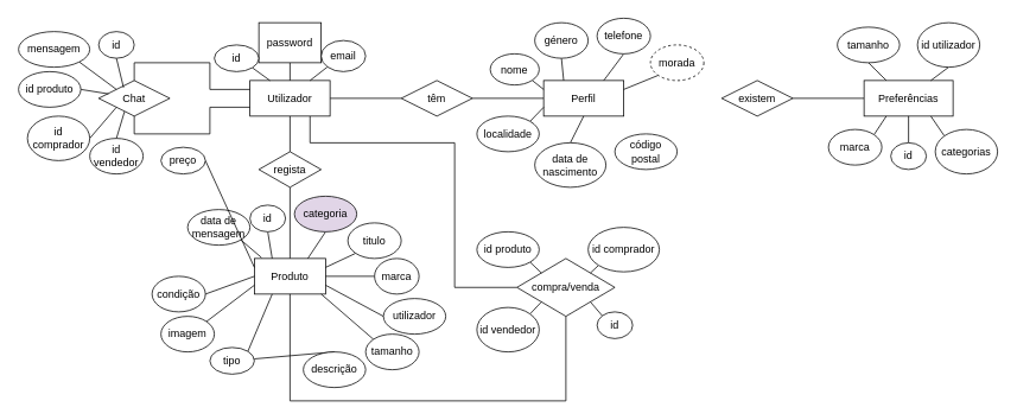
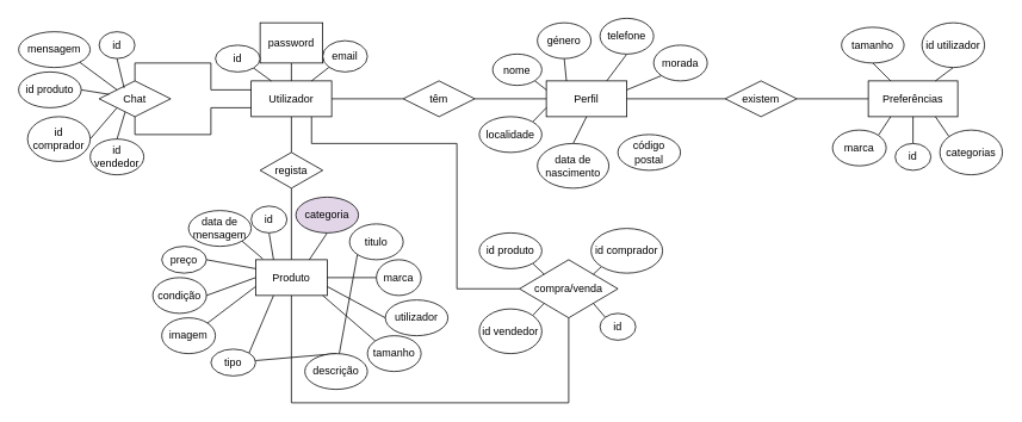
  <mxCell id="0" />
  <mxCell id="1" parent="0" />
  <mxCell id="2" style="edgeStyle=none;rounded=0;orthogonalLoop=1;jettySize=auto;html=1;exitX=1;exitY=0.5;exitDx=0;exitDy=0;entryX=0;entryY=0.5;entryDx=0;entryDy=0;endArrow=none;endFill=0;" edge="1" parent="1" source="5" target="11"><mxGeometry relative="1" as="geometry" /></mxCell>
  <mxCell id="3" style="edgeStyle=none;rounded=0;orthogonalLoop=1;jettySize=auto;html=1;exitX=0.5;exitY=1;exitDx=0;exitDy=0;entryX=0.5;entryY=0;entryDx=0;entryDy=0;endArrow=none;endFill=0;" edge="1" parent="1" source="5" target="43"><mxGeometry relative="1" as="geometry" /></mxCell>
  <mxCell id="4" style="edgeStyle=orthogonalEdgeStyle;rounded=0;orthogonalLoop=1;jettySize=auto;html=1;exitX=0.75;exitY=1;exitDx=0;exitDy=0;entryX=0;entryY=0.5;entryDx=0;entryDy=0;endArrow=none;endFill=0;" edge="1" parent="1" source="5" target="83"><mxGeometry relative="1" as="geometry"><Array as="points"><mxPoint x="348" y="160" /><mxPoint x="510" y="160" /><mxPoint x="510" y="323" /></Array></mxGeometry></mxCell>
  <mxCell id="5" value="Utilizador" style="rounded=0;whiteSpace=wrap;html=1;" vertex="1" parent="1"><mxGeometry x="280" y="90" width="90" height="40" as="geometry" /></mxCell>
  <mxCell id="6" style="edgeStyle=none;rounded=0;orthogonalLoop=1;jettySize=auto;html=1;exitX=0;exitY=1;exitDx=0;exitDy=0;entryX=0.75;entryY=0;entryDx=0;entryDy=0;endArrow=none;endFill=0;" edge="1" parent="1" source="7" target="5"><mxGeometry relative="1" as="geometry" /></mxCell>
  <mxCell id="7" value="email" style="ellipse;whiteSpace=wrap;html=1;" vertex="1" parent="1"><mxGeometry x="360" y="45" width="50" height="35" as="geometry" /></mxCell>
  <mxCell id="8" style="edgeStyle=none;rounded=0;orthogonalLoop=1;jettySize=auto;html=1;exitX=0.5;exitY=1;exitDx=0;exitDy=0;entryX=0.5;entryY=0;entryDx=0;entryDy=0;endArrow=none;endFill=0;" edge="1" parent="1" source="9" target="5"><mxGeometry relative="1" as="geometry" /></mxCell>
  <mxCell id="9" value="password" style="whiteSpace=wrap;html=1;rounded=0;" vertex="1" parent="1"><mxGeometry x="290" y="25" width="70" height="45" as="geometry" /></mxCell>
  <mxCell id="10" style="edgeStyle=none;rounded=0;orthogonalLoop=1;jettySize=auto;html=1;exitX=1;exitY=0.5;exitDx=0;exitDy=0;entryX=0;entryY=0.5;entryDx=0;entryDy=0;endArrow=none;endFill=0;" edge="1" parent="1" source="11" target="12"><mxGeometry relative="1" as="geometry" /></mxCell>
  <mxCell id="11" value="têm" style="rhombus;whiteSpace=wrap;html=1;" vertex="1" parent="1"><mxGeometry x="450" y="90" width="80" height="40" as="geometry" /></mxCell>
  <mxCell id="12" value="Perfil" style="rounded=0;whiteSpace=wrap;html=1;" vertex="1" parent="1"><mxGeometry x="610" y="90" width="90" height="40" as="geometry" /></mxCell>
  <mxCell id="13" style="edgeStyle=none;rounded=0;orthogonalLoop=1;jettySize=auto;html=1;exitX=1;exitY=1;exitDx=0;exitDy=0;entryX=0;entryY=0.25;entryDx=0;entryDy=0;endArrow=none;endFill=0;" edge="1" parent="1" source="14" target="12"><mxGeometry relative="1" as="geometry" /></mxCell>
  <mxCell id="14" value="nome" style="ellipse;whiteSpace=wrap;html=1;" vertex="1" parent="1"><mxGeometry x="550" y="60" width="55" height="35" as="geometry" /></mxCell>
  <mxCell id="15" style="edgeStyle=none;rounded=0;orthogonalLoop=1;jettySize=auto;html=1;exitX=0.5;exitY=0;exitDx=0;exitDy=0;entryX=0.5;entryY=1;entryDx=0;entryDy=0;endArrow=none;endFill=0;" edge="1" parent="1" source="16" target="12"><mxGeometry relative="1" as="geometry" /></mxCell>
  <mxCell id="16" value="data de nascimento" style="ellipse;whiteSpace=wrap;html=1;" vertex="1" parent="1"><mxGeometry x="600" y="160" width="80" height="50" as="geometry" /></mxCell>
  <mxCell id="17" style="edgeStyle=none;rounded=0;orthogonalLoop=1;jettySize=auto;html=1;exitX=0.5;exitY=1;exitDx=0;exitDy=0;entryX=0.25;entryY=0;entryDx=0;entryDy=0;endArrow=none;endFill=0;" edge="1" parent="1" source="18" target="12"><mxGeometry relative="1" as="geometry" /></mxCell>
  <mxCell id="18" value="género" style="ellipse;whiteSpace=wrap;html=1;" vertex="1" parent="1"><mxGeometry x="600" y="25" width="60" height="40" as="geometry" /></mxCell>
  <mxCell id="19" style="edgeStyle=none;rounded=0;orthogonalLoop=1;jettySize=auto;html=1;exitX=0;exitY=1;exitDx=0;exitDy=0;entryX=1;entryY=0.25;entryDx=0;entryDy=0;endArrow=none;endFill=0;" edge="1" parent="1" source="20" target="12"><mxGeometry relative="1" as="geometry" /></mxCell>
- <mxCell id="20" value="morada" style="ellipse;whiteSpace=wrap;html=1;dashed=1;" vertex="1" parent="1"><mxGeometry x="730" y="50" width="60" height="40" as="geometry" /></mxCell>
+ <mxCell id="20" value="morada" style="ellipse;whiteSpace=wrap;html=1;" vertex="1" parent="1"><mxGeometry x="730" y="50" width="60" height="40" as="geometry" /></mxCell>
  <mxCell id="21" style="edgeStyle=none;rounded=0;orthogonalLoop=1;jettySize=auto;html=1;exitX=1;exitY=0;exitDx=0;exitDy=0;entryX=0;entryY=0.75;entryDx=0;entryDy=0;endArrow=none;endFill=0;" edge="1" parent="1" source="22" target="12"><mxGeometry relative="1" as="geometry" /></mxCell>
  <mxCell id="22" value="localidade" style="ellipse;whiteSpace=wrap;html=1;" vertex="1" parent="1"><mxGeometry x="535" y="130" width="70" height="40" as="geometry" /></mxCell>
  <mxCell id="23" value="código postal" style="ellipse;whiteSpace=wrap;html=1;" vertex="1" parent="1"><mxGeometry x="690" y="150" width="70" height="40" as="geometry" /></mxCell>
  <mxCell id="24" style="edgeStyle=none;rounded=0;orthogonalLoop=1;jettySize=auto;html=1;exitX=0.5;exitY=1;exitDx=0;exitDy=0;entryX=0.75;entryY=0;entryDx=0;entryDy=0;endArrow=none;endFill=0;" edge="1" parent="1" source="25" target="12"><mxGeometry relative="1" as="geometry" /></mxCell>
  <mxCell id="25" value="telefone" style="ellipse;whiteSpace=wrap;html=1;" vertex="1" parent="1"><mxGeometry x="670" y="20" width="60" height="40" as="geometry" /></mxCell>
+ <mxCell id="26" style="edgeStyle=none;rounded=0;orthogonalLoop=1;jettySize=auto;html=1;exitX=0;exitY=0.5;exitDx=0;exitDy=0;entryX=1;entryY=0.5;entryDx=0;entryDy=0;endArrow=none;endFill=0;" edge="1" parent="1" source="28" target="12"><mxGeometry relative="1" as="geometry" /></mxCell>
  <mxCell id="27" style="edgeStyle=none;rounded=0;orthogonalLoop=1;jettySize=auto;html=1;exitX=1;exitY=0.5;exitDx=0;exitDy=0;entryX=0;entryY=0.5;entryDx=0;entryDy=0;endArrow=none;endFill=0;" edge="1" parent="1" source="28" target="29"><mxGeometry relative="1" as="geometry" /></mxCell>
  <mxCell id="28" value="existem" style="rhombus;whiteSpace=wrap;html=1;" vertex="1" parent="1"><mxGeometry x="810" y="90" width="80" height="40" as="geometry" /></mxCell>
  <mxCell id="29" value="Preferências" style="rounded=0;whiteSpace=wrap;html=1;" vertex="1" parent="1"><mxGeometry x="970" y="90" width="100" height="40" as="geometry" /></mxCell>
  <mxCell id="30" style="edgeStyle=none;rounded=0;orthogonalLoop=1;jettySize=auto;html=1;exitX=0.5;exitY=0;exitDx=0;exitDy=0;entryX=0.5;entryY=1;entryDx=0;entryDy=0;endArrow=none;endFill=0;" edge="1" parent="1" source="31" target="29"><mxGeometry relative="1" as="geometry" /></mxCell>
  <mxCell id="31" value="id" style="ellipse;whiteSpace=wrap;html=1;" vertex="1" parent="1"><mxGeometry x="1000" y="160" width="40" height="30" as="geometry" /></mxCell>
  <mxCell id="32" style="edgeStyle=none;rounded=0;orthogonalLoop=1;jettySize=auto;html=1;exitX=0.5;exitY=1;exitDx=0;exitDy=0;entryX=0.75;entryY=0;entryDx=0;entryDy=0;endArrow=none;endFill=0;" edge="1" parent="1" source="33" target="29"><mxGeometry relative="1" as="geometry" /></mxCell>
  <mxCell id="33" value="id utilizador" style="ellipse;whiteSpace=wrap;html=1;" vertex="1" parent="1"><mxGeometry x="1030" y="25" width="70" height="50" as="geometry" /></mxCell>
  <mxCell id="34" style="edgeStyle=none;rounded=0;orthogonalLoop=1;jettySize=auto;html=1;exitX=1;exitY=1;exitDx=0;exitDy=0;entryX=0.25;entryY=0;entryDx=0;entryDy=0;endArrow=none;endFill=0;" edge="1" parent="1" source="35" target="5"><mxGeometry relative="1" as="geometry" /></mxCell>
  <mxCell id="35" value="id" style="ellipse;whiteSpace=wrap;html=1;" vertex="1" parent="1"><mxGeometry x="240" y="50" width="50" height="30" as="geometry" /></mxCell>
  <mxCell id="36" style="edgeStyle=none;rounded=0;orthogonalLoop=1;jettySize=auto;html=1;exitX=0;exitY=0;exitDx=0;exitDy=0;entryX=0.75;entryY=1;entryDx=0;entryDy=0;endArrow=none;endFill=0;" edge="1" parent="1" source="37" target="29"><mxGeometry relative="1" as="geometry" /></mxCell>
  <mxCell id="37" value="categorias" style="ellipse;whiteSpace=wrap;html=1;" vertex="1" parent="1"><mxGeometry x="1050" y="145" width="70" height="50" as="geometry" /></mxCell>
  <mxCell id="38" style="edgeStyle=none;rounded=0;orthogonalLoop=1;jettySize=auto;html=1;exitX=0.5;exitY=1;exitDx=0;exitDy=0;entryX=0.25;entryY=0;entryDx=0;entryDy=0;endArrow=none;endFill=0;" edge="1" parent="1" source="39" target="29"><mxGeometry relative="1" as="geometry" /></mxCell>
  <mxCell id="39" value="tamanho" style="ellipse;whiteSpace=wrap;html=1;" vertex="1" parent="1"><mxGeometry x="940" y="30" width="70" height="40" as="geometry" /></mxCell>
  <mxCell id="40" style="edgeStyle=none;rounded=0;orthogonalLoop=1;jettySize=auto;html=1;exitX=1;exitY=0;exitDx=0;exitDy=0;entryX=0.25;entryY=1;entryDx=0;entryDy=0;endArrow=none;endFill=0;" edge="1" parent="1" source="41" target="29"><mxGeometry relative="1" as="geometry" /></mxCell>
  <mxCell id="41" value="marca" style="ellipse;whiteSpace=wrap;html=1;" vertex="1" parent="1"><mxGeometry x="930" y="145" width="60" height="40" as="geometry" /></mxCell>
  <mxCell id="42" style="edgeStyle=none;rounded=0;orthogonalLoop=1;jettySize=auto;html=1;exitX=0.5;exitY=1;exitDx=0;exitDy=0;entryX=0.5;entryY=0;entryDx=0;entryDy=0;endArrow=none;endFill=0;" edge="1" parent="1" source="43" target="44"><mxGeometry relative="1" as="geometry" /></mxCell>
  <mxCell id="43" value="regista" style="rhombus;whiteSpace=wrap;html=1;" vertex="1" parent="1"><mxGeometry x="290" y="170" width="70" height="40" as="geometry" /></mxCell>
  <mxCell id="44" value="Produto" style="rounded=0;whiteSpace=wrap;html=1;" vertex="1" parent="1"><mxGeometry x="285" y="290" width="80" height="40" as="geometry" /></mxCell>
  <mxCell id="45" style="edgeStyle=none;rounded=0;orthogonalLoop=1;jettySize=auto;html=1;exitX=0.5;exitY=1;exitDx=0;exitDy=0;entryX=0.25;entryY=0;entryDx=0;entryDy=0;endArrow=none;endFill=0;" edge="1" parent="1" source="46" target="44"><mxGeometry relative="1" as="geometry" /></mxCell>
  <mxCell id="46" value="id" style="ellipse;whiteSpace=wrap;html=1;" vertex="1" parent="1"><mxGeometry x="280" y="230" width="40" height="30" as="geometry" /></mxCell>
  <mxCell id="47" style="edgeStyle=none;rounded=0;orthogonalLoop=1;jettySize=auto;html=1;exitX=0;exitY=0.5;exitDx=0;exitDy=0;entryX=1;entryY=0.75;entryDx=0;entryDy=0;endArrow=none;endFill=0;" edge="1" parent="1" source="48" target="44"><mxGeometry relative="1" as="geometry" /></mxCell>
  <mxCell id="48" value="utilizador" style="ellipse;whiteSpace=wrap;html=1;" vertex="1" parent="1"><mxGeometry x="430" y="335" width="70" height="40" as="geometry" /></mxCell>
- <mxCell id="49" style="edgeStyle=none;rounded=0;orthogonalLoop=1;jettySize=auto;html=1;exitX=0;exitY=1;exitDx=0;exitDy=0;entryX=1;entryY=0.25;entryDx=0;entryDy=0;endArrow=none;endFill=0;" edge="1" parent="1" source="50" target="44"><mxGeometry relative="1" as="geometry" /></mxCell>
+ <mxCell id="49" style="edgeStyle=none;rounded=0;orthogonalLoop=1;jettySize=auto;html=1;exitX=0;exitY=1;exitDx=0;exitDy=0;endArrow=none;endFill=0;" edge="1" parent="1" source="50" target="52"><mxGeometry relative="1" as="geometry" /></mxCell>
  <mxCell id="50" value="titulo" style="ellipse;whiteSpace=wrap;html=1;" vertex="1" parent="1"><mxGeometry x="390" y="250" width="60" height="40" as="geometry" /></mxCell>
  <mxCell id="51" style="edgeStyle=none;rounded=0;orthogonalLoop=1;jettySize=auto;html=1;exitX=0.5;exitY=0;exitDx=0;exitDy=0;endArrow=none;endFill=0;" edge="1" parent="1" source="52" target="56"><mxGeometry relative="1" as="geometry" /></mxCell>
  <mxCell id="52" value="descrição" style="ellipse;whiteSpace=wrap;html=1;" vertex="1" parent="1"><mxGeometry x="340" y="395" width="70" height="40" as="geometry" /></mxCell>
  <mxCell id="53" style="edgeStyle=none;rounded=0;orthogonalLoop=1;jettySize=auto;html=1;exitX=0.5;exitY=1;exitDx=0;exitDy=0;entryX=0.75;entryY=0;entryDx=0;entryDy=0;endArrow=none;endFill=0;" edge="1" parent="1" source="54" target="44"><mxGeometry relative="1" as="geometry" /></mxCell>
  <mxCell id="54" value="categoria" style="ellipse;whiteSpace=wrap;html=1;fillColor=#e1d5e7;" vertex="1" parent="1"><mxGeometry x="330" y="220" width="70" height="40" as="geometry" /></mxCell>
  <mxCell id="55" style="edgeStyle=none;rounded=0;orthogonalLoop=1;jettySize=auto;html=1;exitX=1;exitY=0;exitDx=0;exitDy=0;entryX=0.25;entryY=1;entryDx=0;entryDy=0;endArrow=none;endFill=0;" edge="1" parent="1" source="56" target="44"><mxGeometry relative="1" as="geometry" /></mxCell>
  <mxCell id="56" value="tipo" style="ellipse;whiteSpace=wrap;html=1;" vertex="1" parent="1"><mxGeometry x="235" y="390" width="50" height="30" as="geometry" /></mxCell>
  <mxCell id="57" style="edgeStyle=none;rounded=0;orthogonalLoop=1;jettySize=auto;html=1;exitX=0;exitY=0;exitDx=0;exitDy=0;endArrow=none;endFill=0;" edge="1" parent="1" source="58"><mxGeometry relative="1" as="geometry"><mxPoint x="360" y="330" as="targetPoint" /></mxGeometry></mxCell>
  <mxCell id="58" value="tamanho" style="ellipse;whiteSpace=wrap;html=1;" vertex="1" parent="1"><mxGeometry x="410" y="375" width="60" height="40" as="geometry" /></mxCell>
  <mxCell id="59" style="edgeStyle=none;rounded=0;orthogonalLoop=1;jettySize=auto;html=1;exitX=0;exitY=0.5;exitDx=0;exitDy=0;entryX=1;entryY=0.5;entryDx=0;entryDy=0;endArrow=none;endFill=0;" edge="1" parent="1" source="60" target="44"><mxGeometry relative="1" as="geometry" /></mxCell>
  <mxCell id="60" value="marca" style="ellipse;whiteSpace=wrap;html=1;" vertex="1" parent="1"><mxGeometry x="420" y="290" width="50" height="40" as="geometry" /></mxCell>
  <mxCell id="61" style="edgeStyle=none;rounded=0;orthogonalLoop=1;jettySize=auto;html=1;exitX=1;exitY=1;exitDx=0;exitDy=0;entryX=0.1;entryY=-0.025;entryDx=0;entryDy=0;endArrow=none;endFill=0;entryPerimeter=0;" edge="1" parent="1" source="62" target="44"><mxGeometry relative="1" as="geometry" /></mxCell>
  <mxCell id="62" value="data de mensagem" style="ellipse;whiteSpace=wrap;html=1;" vertex="1" parent="1"><mxGeometry x="210" y="235" width="70" height="40" as="geometry" /></mxCell>
  <mxCell id="63" style="edgeStyle=none;rounded=0;orthogonalLoop=1;jettySize=auto;html=1;exitX=1;exitY=0.5;exitDx=0;exitDy=0;entryX=0;entryY=0.5;entryDx=0;entryDy=0;endArrow=none;endFill=0;" edge="1" parent="1" source="64" target="44"><mxGeometry relative="1" as="geometry" /></mxCell>
  <mxCell id="64" value="condição" style="ellipse;whiteSpace=wrap;html=1;" vertex="1" parent="1"><mxGeometry x="170" y="310" width="60" height="40" as="geometry" /></mxCell>
  <mxCell id="65" style="edgeStyle=none;rounded=0;orthogonalLoop=1;jettySize=auto;html=1;exitX=1;exitY=0.5;exitDx=0;exitDy=0;entryX=0;entryY=0.25;entryDx=0;entryDy=0;endArrow=none;endFill=0;" edge="1" parent="1" source="66" target="44"><mxGeometry relative="1" as="geometry" /></mxCell>
- <mxCell id="66" value="preço" style="ellipse;whiteSpace=wrap;html=1;" vertex="1" parent="1"><mxGeometry x="180" y="165" width="50" height="30" as="geometry" /></mxCell>
+ <mxCell id="66" value="preço" style="ellipse;whiteSpace=wrap;html=1;" vertex="1" parent="1"><mxGeometry x="180" y="275" width="50" height="30" as="geometry" /></mxCell>
  <mxCell id="67" style="edgeStyle=none;rounded=0;orthogonalLoop=1;jettySize=auto;html=1;exitX=1;exitY=0;exitDx=0;exitDy=0;entryX=0;entryY=0.75;entryDx=0;entryDy=0;endArrow=none;endFill=0;" edge="1" parent="1" source="68" target="44"><mxGeometry relative="1" as="geometry" /></mxCell>
  <mxCell id="68" value="imagem" style="ellipse;whiteSpace=wrap;html=1;" vertex="1" parent="1"><mxGeometry x="180" y="355" width="60" height="40" as="geometry" /></mxCell>
  <mxCell id="69" style="edgeStyle=orthogonalEdgeStyle;rounded=0;orthogonalLoop=1;jettySize=auto;html=1;exitX=0.5;exitY=1;exitDx=0;exitDy=0;entryX=0;entryY=0.75;entryDx=0;entryDy=0;endArrow=none;endFill=0;" edge="1" parent="1" source="71" target="5"><mxGeometry relative="1" as="geometry" /></mxCell>
  <mxCell id="70" style="edgeStyle=orthogonalEdgeStyle;rounded=0;orthogonalLoop=1;jettySize=auto;html=1;exitX=0.5;exitY=0;exitDx=0;exitDy=0;entryX=0;entryY=0.25;entryDx=0;entryDy=0;endArrow=none;endFill=0;" edge="1" parent="1" source="71" target="5"><mxGeometry relative="1" as="geometry" /></mxCell>
  <mxCell id="71" value="Chat" style="rhombus;whiteSpace=wrap;html=1;" vertex="1" parent="1"><mxGeometry x="110" y="90" width="80" height="40" as="geometry" /></mxCell>
  <mxCell id="72" style="edgeStyle=none;rounded=0;orthogonalLoop=1;jettySize=auto;html=1;exitX=0.5;exitY=1;exitDx=0;exitDy=0;entryX=0.35;entryY=0.2;entryDx=0;entryDy=0;entryPerimeter=0;endArrow=none;endFill=0;" edge="1" parent="1" source="73" target="71"><mxGeometry relative="1" as="geometry" /></mxCell>
  <mxCell id="73" value="id" style="ellipse;whiteSpace=wrap;html=1;" vertex="1" parent="1"><mxGeometry x="110" y="35" width="40" height="30" as="geometry" /></mxCell>
  <mxCell id="74" style="edgeStyle=none;rounded=0;orthogonalLoop=1;jettySize=auto;html=1;exitX=0.5;exitY=0;exitDx=0;exitDy=0;entryX=0.363;entryY=0.875;entryDx=0;entryDy=0;entryPerimeter=0;endArrow=none;endFill=0;" edge="1" parent="1" source="75" target="71"><mxGeometry relative="1" as="geometry" /></mxCell>
  <mxCell id="75" value="id vendedor" style="ellipse;whiteSpace=wrap;html=1;" vertex="1" parent="1"><mxGeometry x="100" y="155" width="60" height="40" as="geometry" /></mxCell>
  <mxCell id="76" style="edgeStyle=none;rounded=0;orthogonalLoop=1;jettySize=auto;html=1;exitX=1;exitY=0.5;exitDx=0;exitDy=0;entryX=0;entryY=1;entryDx=0;entryDy=0;endArrow=none;endFill=0;" edge="1" parent="1" source="77" target="71"><mxGeometry relative="1" as="geometry" /></mxCell>
  <mxCell id="77" value="id comprador" style="ellipse;whiteSpace=wrap;html=1;" vertex="1" parent="1"><mxGeometry x="30" y="130" width="70" height="50" as="geometry" /></mxCell>
  <mxCell id="78" style="edgeStyle=none;rounded=0;orthogonalLoop=1;jettySize=auto;html=1;exitX=1;exitY=0.5;exitDx=0;exitDy=0;entryX=0.138;entryY=0.375;entryDx=0;entryDy=0;entryPerimeter=0;endArrow=none;endFill=0;" edge="1" parent="1" source="79" target="71"><mxGeometry relative="1" as="geometry" /></mxCell>
  <mxCell id="79" value="id produto" style="ellipse;whiteSpace=wrap;html=1;" vertex="1" parent="1"><mxGeometry x="20" y="80" width="70" height="40" as="geometry" /></mxCell>
  <mxCell id="80" style="edgeStyle=none;rounded=0;orthogonalLoop=1;jettySize=auto;html=1;exitX=1;exitY=1;exitDx=0;exitDy=0;entryX=0;entryY=0;entryDx=0;entryDy=0;endArrow=none;endFill=0;" edge="1" parent="1" source="81" target="71"><mxGeometry relative="1" as="geometry" /></mxCell>
  <mxCell id="81" value="mensagem" style="ellipse;whiteSpace=wrap;html=1;" vertex="1" parent="1"><mxGeometry x="20" y="35" width="80" height="40" as="geometry" /></mxCell>
  <mxCell id="82" style="edgeStyle=orthogonalEdgeStyle;rounded=0;orthogonalLoop=1;jettySize=auto;html=1;exitX=0.5;exitY=1;exitDx=0;exitDy=0;entryX=0.5;entryY=1;entryDx=0;entryDy=0;endArrow=none;endFill=0;" edge="1" parent="1" source="83" target="44"><mxGeometry relative="1" as="geometry"><Array as="points"><mxPoint x="635" y="450" /><mxPoint x="325" y="450" /></Array></mxGeometry></mxCell>
  <mxCell id="83" value="compra/venda" style="rhombus;whiteSpace=wrap;html=1;" vertex="1" parent="1"><mxGeometry x="580" y="290" width="110" height="65" as="geometry" /></mxCell>
  <mxCell id="84" style="edgeStyle=none;rounded=0;orthogonalLoop=1;jettySize=auto;html=1;exitX=1;exitY=1;exitDx=0;exitDy=0;entryX=0;entryY=0;entryDx=0;entryDy=0;endArrow=none;endFill=0;" edge="1" parent="1" source="85" target="83"><mxGeometry relative="1" as="geometry" /></mxCell>
  <mxCell id="85" value="id produto" style="ellipse;whiteSpace=wrap;html=1;" vertex="1" parent="1"><mxGeometry x="535" y="260" width="70" height="40" as="geometry" /></mxCell>
  <mxCell id="86" style="edgeStyle=none;rounded=0;orthogonalLoop=1;jettySize=auto;html=1;exitX=0;exitY=1;exitDx=0;exitDy=0;entryX=1;entryY=0;entryDx=0;entryDy=0;endArrow=none;endFill=0;" edge="1" parent="1" source="87" target="83"><mxGeometry relative="1" as="geometry" /></mxCell>
  <mxCell id="87" value="id comprador" style="ellipse;whiteSpace=wrap;html=1;" vertex="1" parent="1"><mxGeometry x="660" y="255" width="80" height="50" as="geometry" /></mxCell>
  <mxCell id="88" style="edgeStyle=none;rounded=0;orthogonalLoop=1;jettySize=auto;html=1;exitX=1;exitY=0;exitDx=0;exitDy=0;entryX=0;entryY=1;entryDx=0;entryDy=0;endArrow=none;endFill=0;" edge="1" parent="1" source="89" target="83"><mxGeometry relative="1" as="geometry" /></mxCell>
  <mxCell id="89" value="id vendedor" style="ellipse;whiteSpace=wrap;html=1;" vertex="1" parent="1"><mxGeometry x="535" y="345" width="70" height="50" as="geometry" /></mxCell>
  <mxCell id="90" style="edgeStyle=none;rounded=0;orthogonalLoop=1;jettySize=auto;html=1;exitX=0;exitY=0;exitDx=0;exitDy=0;entryX=1;entryY=1;entryDx=0;entryDy=0;endArrow=none;endFill=0;" edge="1" parent="1" source="91" target="83"><mxGeometry relative="1" as="geometry" /></mxCell>
  <mxCell id="91" value="id" style="ellipse;whiteSpace=wrap;html=1;" vertex="1" parent="1"><mxGeometry x="670" y="350" width="40" height="30" as="geometry" /></mxCell>
